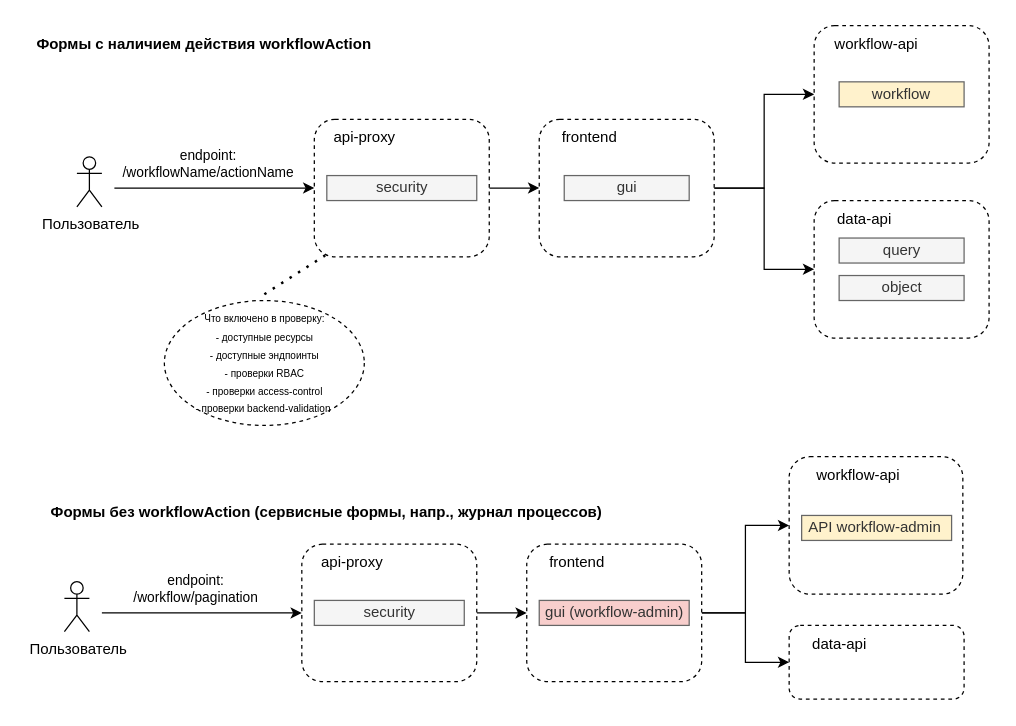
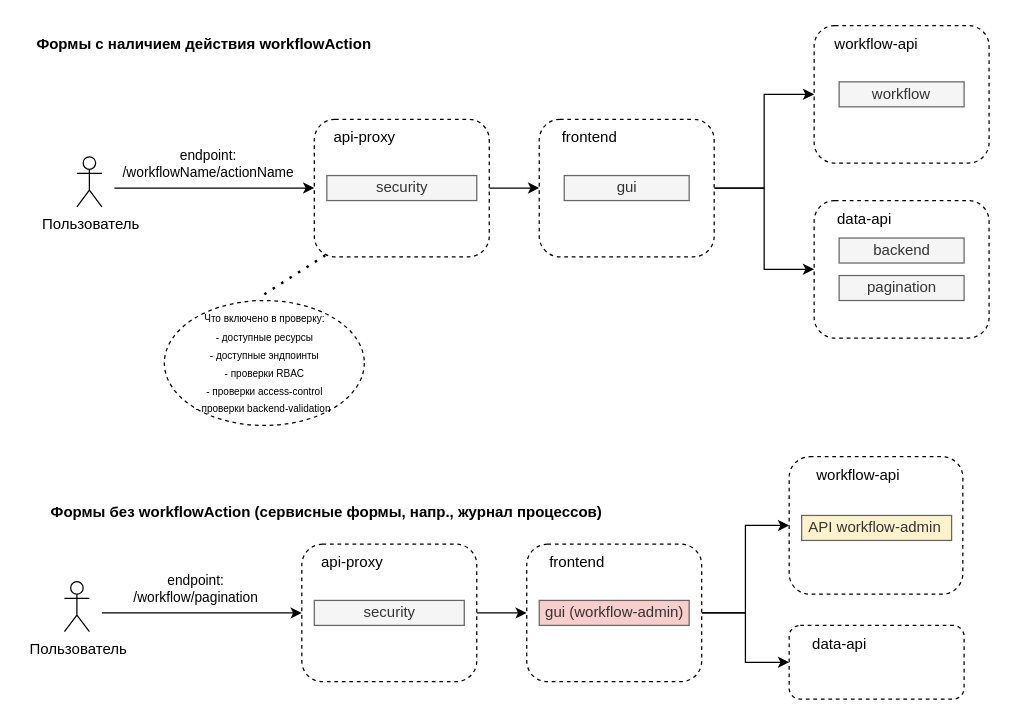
  <mxCell id="0" />
  <mxCell id="1" parent="0" />
  <mxCell id="2" value="Пользователь" style="shape=umlActor;verticalLabelPosition=bottom;verticalAlign=top;html=1;spacingLeft=1;" vertex="1" parent="1"><mxGeometry x="61" y="125" width="20" height="40" as="geometry" /></mxCell>
  <mxCell id="3" style="edgeStyle=orthogonalEdgeStyle;rounded=0;orthogonalLoop=1;jettySize=auto;html=1;exitX=1;exitY=0.5;exitDx=0;exitDy=0;entryX=0;entryY=0.5;entryDx=0;entryDy=0;fontColor=#000000;spacingLeft=1;" edge="1" parent="1" source="4" target="11"><mxGeometry relative="1" as="geometry" /></mxCell>
  <mxCell id="4" value="" style="rounded=1;whiteSpace=wrap;html=1;dashed=1;align=left;spacingLeft=1;" vertex="1" parent="1"><mxGeometry x="251" y="95" width="140" height="110" as="geometry" /></mxCell>
  <mxCell id="5" value="" style="endArrow=classic;html=1;entryX=0;entryY=0.5;entryDx=0;entryDy=0;spacingLeft=1;" edge="1" parent="1" target="4"><mxGeometry width="50" height="50" relative="1" as="geometry"><mxPoint x="91" y="150" as="sourcePoint" /><mxPoint x="191" y="255" as="targetPoint" /></mxGeometry></mxCell>
  <mxCell id="6" value="endpoint: &lt;br&gt;/workflowName/actionName" style="edgeLabel;html=1;align=center;verticalAlign=middle;resizable=0;points=[];spacingLeft=1;" vertex="1" connectable="0" parent="5"><mxGeometry x="-0.429" y="2" relative="1" as="geometry"><mxPoint x="28.28" y="-18" as="offset" /></mxGeometry></mxCell>
  <mxCell id="7" value="api-proxy" style="text;html=1;strokeColor=none;fillColor=none;align=center;verticalAlign=middle;whiteSpace=wrap;rounded=0;dashed=1;spacingLeft=1;" vertex="1" parent="1"><mxGeometry x="261" y="100" width="60" height="20" as="geometry" /></mxCell>
  <mxCell id="8" value="security" style="rounded=0;whiteSpace=wrap;html=1;fillColor=#f5f5f5;strokeColor=#666666;fontColor=#333333;spacingLeft=1;" vertex="1" parent="1"><mxGeometry x="261" y="140" width="120" height="20" as="geometry" /></mxCell>
  <mxCell id="9" style="edgeStyle=orthogonalEdgeStyle;rounded=0;orthogonalLoop=1;jettySize=auto;html=1;exitX=1;exitY=0.5;exitDx=0;exitDy=0;entryX=0;entryY=0.5;entryDx=0;entryDy=0;fontColor=#000000;" edge="1" parent="1" source="11" target="14"><mxGeometry relative="1" as="geometry" /></mxCell>
  <mxCell id="10" style="edgeStyle=orthogonalEdgeStyle;rounded=0;orthogonalLoop=1;jettySize=auto;html=1;exitX=1;exitY=0.5;exitDx=0;exitDy=0;entryX=0;entryY=0.5;entryDx=0;entryDy=0;fontColor=#000000;spacingLeft=1;" edge="1" parent="1" source="11" target="16"><mxGeometry relative="1" as="geometry" /></mxCell>
  <mxCell id="11" value="" style="rounded=1;whiteSpace=wrap;html=1;dashed=1;align=left;spacingLeft=1;" vertex="1" parent="1"><mxGeometry x="431" y="95" width="140" height="110" as="geometry" /></mxCell>
  <mxCell id="12" value="gui" style="rounded=0;whiteSpace=wrap;html=1;fillColor=#f5f5f5;strokeColor=#666666;fontColor=#333333;spacingLeft=1;" vertex="1" parent="1"><mxGeometry x="451" y="140" width="100" height="20" as="geometry" /></mxCell>
  <mxCell id="13" value="&lt;font&gt;frontend&lt;/font&gt;" style="text;html=1;strokeColor=none;fillColor=none;align=center;verticalAlign=middle;whiteSpace=wrap;rounded=0;dashed=1;spacingLeft=1;" vertex="1" parent="1"><mxGeometry x="441" y="100" width="60" height="20" as="geometry" /></mxCell>
  <mxCell id="14" value="" style="rounded=1;whiteSpace=wrap;html=1;dashed=1;align=left;" vertex="1" parent="1"><mxGeometry x="651" y="20" width="140" height="110" as="geometry" /></mxCell>
  <mxCell id="15" value="&lt;font&gt;workflow-api&lt;/font&gt;" style="text;html=1;strokeColor=none;fillColor=none;align=center;verticalAlign=middle;whiteSpace=wrap;rounded=0;dashed=1;" vertex="1" parent="1"><mxGeometry x="661" y="25" width="80" height="20" as="geometry" /></mxCell>
  <mxCell id="16" value="" style="rounded=1;whiteSpace=wrap;html=1;dashed=1;align=left;spacingLeft=1;" vertex="1" parent="1"><mxGeometry x="651" y="160" width="140" height="110" as="geometry" /></mxCell>
  <mxCell id="17" value="&lt;font&gt;data-api&lt;/font&gt;" style="text;html=1;strokeColor=none;fillColor=none;align=center;verticalAlign=middle;whiteSpace=wrap;rounded=0;dashed=1;spacingLeft=1;" vertex="1" parent="1"><mxGeometry x="651" y="165" width="80" height="20" as="geometry" /></mxCell>
- <mxCell id="18" value="workflow" style="rounded=0;whiteSpace=wrap;html=1;fillColor=#fff2cc;strokeColor=#666666;fontColor=#333333;" vertex="1" parent="1"><mxGeometry x="671" y="65" width="100" height="20" as="geometry" /></mxCell>
- <mxCell id="19" value="query" style="rounded=0;whiteSpace=wrap;html=1;fillColor=#f5f5f5;strokeColor=#666666;fontColor=#333333;spacingLeft=1;" vertex="1" parent="1"><mxGeometry x="671" y="190" width="100" height="20" as="geometry" /></mxCell>
- <mxCell id="20" value="object" style="rounded=0;whiteSpace=wrap;html=1;fillColor=#f5f5f5;strokeColor=#666666;fontColor=#333333;spacingLeft=1;" vertex="1" parent="1"><mxGeometry x="671" y="220" width="100" height="20" as="geometry" /></mxCell>
+ <mxCell id="18" value="workflow" style="rounded=0;whiteSpace=wrap;html=1;fillColor=#f5f5f5;strokeColor=#666666;fontColor=#333333;" vertex="1" parent="1"><mxGeometry x="671" y="65" width="100" height="20" as="geometry" /></mxCell>
+ <mxCell id="19" value="backend" style="rounded=0;whiteSpace=wrap;html=1;fillColor=#f5f5f5;strokeColor=#666666;fontColor=#333333;spacingLeft=1;" vertex="1" parent="1"><mxGeometry x="671" y="190" width="100" height="20" as="geometry" /></mxCell>
+ <mxCell id="20" value="pagination" style="rounded=0;whiteSpace=wrap;html=1;fillColor=#f5f5f5;strokeColor=#666666;fontColor=#333333;spacingLeft=1;" vertex="1" parent="1"><mxGeometry x="671" y="220" width="100" height="20" as="geometry" /></mxCell>
  <mxCell id="21" value="Пользователь" style="shape=umlActor;verticalLabelPosition=bottom;verticalAlign=top;html=1;spacingLeft=1;" vertex="1" parent="1"><mxGeometry x="51" y="465" width="20" height="40" as="geometry" /></mxCell>
  <mxCell id="22" style="edgeStyle=orthogonalEdgeStyle;rounded=0;orthogonalLoop=1;jettySize=auto;html=1;exitX=1;exitY=0.5;exitDx=0;exitDy=0;fontColor=#000000;spacingLeft=1;" edge="1" parent="1" source="23" target="33"><mxGeometry relative="1" as="geometry" /></mxCell>
  <mxCell id="23" value="" style="rounded=1;whiteSpace=wrap;html=1;dashed=1;align=left;spacingLeft=1;" vertex="1" parent="1"><mxGeometry x="241" y="435" width="140" height="110" as="geometry" /></mxCell>
  <mxCell id="24" value="" style="endArrow=classic;html=1;entryX=0;entryY=0.5;entryDx=0;entryDy=0;spacingLeft=1;" edge="1" parent="1" target="23"><mxGeometry width="50" height="50" relative="1" as="geometry"><mxPoint x="81" y="490" as="sourcePoint" /><mxPoint x="181" y="595" as="targetPoint" /></mxGeometry></mxCell>
  <mxCell id="25" value="endpoint: &lt;br&gt;/workflow/pagination" style="edgeLabel;html=1;align=center;verticalAlign=middle;resizable=0;points=[];spacingLeft=1;" vertex="1" connectable="0" parent="24"><mxGeometry x="-0.429" y="2" relative="1" as="geometry"><mxPoint x="28.28" y="-18" as="offset" /></mxGeometry></mxCell>
  <mxCell id="26" value="&lt;font&gt;api-proxy&lt;/font&gt;" style="text;html=1;strokeColor=none;fillColor=none;align=center;verticalAlign=middle;whiteSpace=wrap;rounded=0;dashed=1;spacingLeft=1;" vertex="1" parent="1"><mxGeometry x="251" y="440" width="60" height="20" as="geometry" /></mxCell>
  <mxCell id="27" value="security" style="rounded=0;whiteSpace=wrap;html=1;fillColor=#f5f5f5;strokeColor=#666666;fontColor=#333333;spacingLeft=1;" vertex="1" parent="1"><mxGeometry x="251" y="480" width="120" height="20" as="geometry" /></mxCell>
  <mxCell id="28" value="" style="rounded=1;whiteSpace=wrap;html=1;dashed=1;align=left;spacingLeft=1;" vertex="1" parent="1"><mxGeometry x="631" y="365" width="139" height="110" as="geometry" /></mxCell>
  <mxCell id="29" value="API workflow-admin&amp;nbsp;" style="rounded=0;whiteSpace=wrap;html=1;fillColor=#fff2cc;strokeColor=#666666;fontColor=#333333;spacingLeft=1;" vertex="1" parent="1"><mxGeometry x="641" y="412" width="120" height="20" as="geometry" /></mxCell>
  <mxCell id="30" value="workflow-api" style="text;html=1;strokeColor=none;fillColor=none;align=center;verticalAlign=middle;whiteSpace=wrap;rounded=0;dashed=1;spacingLeft=1;" vertex="1" parent="1"><mxGeometry x="641" y="370" width="90" height="20" as="geometry" /></mxCell>
  <mxCell id="31" style="edgeStyle=orthogonalEdgeStyle;rounded=0;orthogonalLoop=1;jettySize=auto;html=1;exitX=1;exitY=0.5;exitDx=0;exitDy=0;fontColor=#000000;spacingLeft=1;" edge="1" parent="1" source="33" target="28"><mxGeometry relative="1" as="geometry" /></mxCell>
  <mxCell id="32" style="edgeStyle=orthogonalEdgeStyle;rounded=0;orthogonalLoop=1;jettySize=auto;html=1;exitX=1;exitY=0.5;exitDx=0;exitDy=0;" edge="1" parent="1" source="33" target="40"><mxGeometry relative="1" as="geometry" /></mxCell>
  <mxCell id="33" value="" style="rounded=1;whiteSpace=wrap;html=1;dashed=1;align=left;spacingLeft=1;" vertex="1" parent="1"><mxGeometry x="421" y="435" width="140" height="110" as="geometry" /></mxCell>
  <mxCell id="34" value="gui (workflow-admin)" style="rounded=0;whiteSpace=wrap;html=1;fillColor=#f8cecc;strokeColor=#666666;fontColor=#333333;spacingLeft=1;" vertex="1" parent="1"><mxGeometry x="431" y="480" width="120" height="20" as="geometry" /></mxCell>
  <mxCell id="35" value="&lt;font&gt;frontend&lt;/font&gt;" style="text;html=1;strokeColor=none;fillColor=none;align=center;verticalAlign=middle;whiteSpace=wrap;rounded=0;dashed=1;spacingLeft=1;" vertex="1" parent="1"><mxGeometry x="431" y="440" width="60" height="20" as="geometry" /></mxCell>
  <mxCell id="36" value="" style="endArrow=none;dashed=1;html=1;dashPattern=1 3;strokeWidth=2;fontColor=#000000;entryX=0.062;entryY=0.99;entryDx=0;entryDy=0;entryPerimeter=0;spacingLeft=1;" edge="1" parent="1" target="4"><mxGeometry width="50" height="50" relative="1" as="geometry"><mxPoint x="211" y="235" as="sourcePoint" /><mxPoint x="271" y="215" as="targetPoint" /></mxGeometry></mxCell>
  <mxCell id="37" value="&lt;font style=&quot;font-size: 8px&quot;&gt;Что включено в проверку:&lt;br&gt;- доступные ресурсы&lt;br&gt;- доступные эндпоинты&lt;br&gt;- проверки RBAC&lt;br&gt;- проверки access-control&lt;br&gt;- проверки backend-validation&amp;nbsp;&lt;br&gt;&lt;/font&gt;" style="ellipse;whiteSpace=wrap;html=1;dashed=1;fontColor=#000000;spacingLeft=1;" vertex="1" parent="1"><mxGeometry x="131" y="240" width="160" height="100" as="geometry" /></mxCell>
  <mxCell id="38" value="Формы с наличием действия workflowAction" style="text;html=1;strokeColor=none;fillColor=none;align=center;verticalAlign=middle;whiteSpace=wrap;rounded=0;dashed=1;fontColor=#000000;fontStyle=1" vertex="1" parent="1"><mxGeometry x="20" y="25" width="286" height="20" as="geometry" /></mxCell>
  <mxCell id="39" value="Формы без workflowAction (сервисные формы, напр., журнал процессов)" style="text;html=1;strokeColor=none;fillColor=none;align=center;verticalAlign=middle;whiteSpace=wrap;rounded=0;dashed=1;fontColor=#000000;fontStyle=1" vertex="1" parent="1"><mxGeometry x="35" y="400" width="452" height="20" as="geometry" /></mxCell>
  <mxCell id="40" value="" style="rounded=1;whiteSpace=wrap;html=1;dashed=1;align=left;spacingLeft=1;" vertex="1" parent="1"><mxGeometry x="631" y="500" width="140" height="59" as="geometry" /></mxCell>
  <mxCell id="41" value="&lt;font&gt;data-api&lt;/font&gt;" style="text;html=1;strokeColor=none;fillColor=none;align=center;verticalAlign=middle;whiteSpace=wrap;rounded=0;dashed=1;spacingLeft=1;" vertex="1" parent="1"><mxGeometry x="631" y="505" width="80" height="20" as="geometry" /></mxCell>
